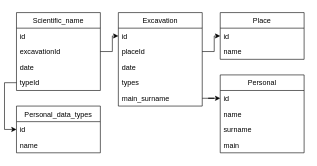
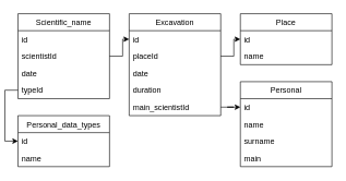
  <mxCell id="0" />
  <mxCell id="1" parent="0" />
  <mxCell id="2" value="Excavation" style="swimlane;fontStyle=0;childLayout=stackLayout;horizontal=1;startSize=26;fillColor=none;horizontalStack=0;resizeParent=1;resizeParentMax=0;resizeLast=0;collapsible=1;marginBottom=0;rounded=0;glass=0;" vertex="1" parent="1"><mxGeometry x="190" y="20" width="140" height="156" as="geometry" /></mxCell>
  <mxCell id="3" value="id" style="text;strokeColor=none;fillColor=none;align=left;verticalAlign=top;spacingLeft=4;spacingRight=4;overflow=hidden;rotatable=0;points=[[0,0.5],[1,0.5]];portConstraint=eastwest;" vertex="1" parent="2"><mxGeometry y="26" width="140" height="26" as="geometry" /></mxCell>
  <mxCell id="4" value="placeId" style="text;strokeColor=none;fillColor=none;align=left;verticalAlign=top;spacingLeft=4;spacingRight=4;overflow=hidden;rotatable=0;points=[[0,0.5],[1,0.5]];portConstraint=eastwest;" vertex="1" parent="2"><mxGeometry y="52" width="140" height="26" as="geometry" /></mxCell>
  <mxCell id="5" value="date" style="text;strokeColor=none;fillColor=none;align=left;verticalAlign=top;spacingLeft=4;spacingRight=4;overflow=hidden;rotatable=0;points=[[0,0.5],[1,0.5]];portConstraint=eastwest;" vertex="1" parent="2"><mxGeometry y="78" width="140" height="26" as="geometry" /></mxCell>
- <mxCell id="6" value="types" style="text;strokeColor=none;fillColor=none;align=left;verticalAlign=top;spacingLeft=4;spacingRight=4;overflow=hidden;rotatable=0;points=[[0,0.5],[1,0.5]];portConstraint=eastwest;" vertex="1" parent="2"><mxGeometry y="104" width="140" height="26" as="geometry" /></mxCell>
- <mxCell id="7" value="main_surname" style="text;strokeColor=none;fillColor=none;align=left;verticalAlign=top;spacingLeft=4;spacingRight=4;overflow=hidden;rotatable=0;points=[[0,0.5],[1,0.5]];portConstraint=eastwest;" vertex="1" parent="2"><mxGeometry y="130" width="140" height="26" as="geometry" /></mxCell>
+ <mxCell id="6" value="duration" style="text;strokeColor=none;fillColor=none;align=left;verticalAlign=top;spacingLeft=4;spacingRight=4;overflow=hidden;rotatable=0;points=[[0,0.5],[1,0.5]];portConstraint=eastwest;" vertex="1" parent="2"><mxGeometry y="104" width="140" height="26" as="geometry" /></mxCell>
+ <mxCell id="7" value="main_scientistId" style="text;strokeColor=none;fillColor=none;align=left;verticalAlign=top;spacingLeft=4;spacingRight=4;overflow=hidden;rotatable=0;points=[[0,0.5],[1,0.5]];portConstraint=eastwest;" vertex="1" parent="2"><mxGeometry y="130" width="140" height="26" as="geometry" /></mxCell>
  <mxCell id="8" value="Place" style="swimlane;fontStyle=0;childLayout=stackLayout;horizontal=1;startSize=26;fillColor=none;horizontalStack=0;resizeParent=1;resizeParentMax=0;resizeLast=0;collapsible=1;marginBottom=0;rounded=0;glass=0;" vertex="1" parent="1"><mxGeometry x="360" y="20" width="140" height="78" as="geometry" /></mxCell>
  <mxCell id="9" value="id" style="text;strokeColor=none;fillColor=none;align=left;verticalAlign=top;spacingLeft=4;spacingRight=4;overflow=hidden;rotatable=0;points=[[0,0.5],[1,0.5]];portConstraint=eastwest;" vertex="1" parent="8"><mxGeometry y="26" width="140" height="26" as="geometry" /></mxCell>
  <mxCell id="10" value="name" style="text;strokeColor=none;fillColor=none;align=left;verticalAlign=top;spacingLeft=4;spacingRight=4;overflow=hidden;rotatable=0;points=[[0,0.5],[1,0.5]];portConstraint=eastwest;" vertex="1" parent="8"><mxGeometry y="52" width="140" height="26" as="geometry" /></mxCell>
  <mxCell id="11" value="" style="edgeStyle=orthogonalEdgeStyle;rounded=0;orthogonalLoop=1;jettySize=auto;html=1;entryX=0;entryY=0.5;entryDx=0;entryDy=0;" edge="1" parent="1" source="4" target="9"><mxGeometry relative="1" as="geometry" /></mxCell>
  <mxCell id="12" value="Personal" style="swimlane;fontStyle=0;childLayout=stackLayout;horizontal=1;startSize=26;fillColor=none;horizontalStack=0;resizeParent=1;resizeParentMax=0;resizeLast=0;collapsible=1;marginBottom=0;rounded=0;glass=0;" vertex="1" parent="1"><mxGeometry x="360" y="124" width="140" height="130" as="geometry" /></mxCell>
  <mxCell id="13" value="id" style="text;strokeColor=none;fillColor=none;align=left;verticalAlign=top;spacingLeft=4;spacingRight=4;overflow=hidden;rotatable=0;points=[[0,0.5],[1,0.5]];portConstraint=eastwest;" vertex="1" parent="12"><mxGeometry y="26" width="140" height="26" as="geometry" /></mxCell>
  <mxCell id="14" value="name" style="text;strokeColor=none;fillColor=none;align=left;verticalAlign=top;spacingLeft=4;spacingRight=4;overflow=hidden;rotatable=0;points=[[0,0.5],[1,0.5]];portConstraint=eastwest;" vertex="1" parent="12"><mxGeometry y="52" width="140" height="26" as="geometry" /></mxCell>
  <mxCell id="15" value="surname" style="text;strokeColor=none;fillColor=none;align=left;verticalAlign=top;spacingLeft=4;spacingRight=4;overflow=hidden;rotatable=0;points=[[0,0.5],[1,0.5]];portConstraint=eastwest;" vertex="1" parent="12"><mxGeometry y="78" width="140" height="26" as="geometry" /></mxCell>
  <mxCell id="16" value="main" style="text;strokeColor=none;fillColor=none;align=left;verticalAlign=top;spacingLeft=4;spacingRight=4;overflow=hidden;rotatable=0;points=[[0,0.5],[1,0.5]];portConstraint=eastwest;" vertex="1" parent="12"><mxGeometry y="104" width="140" height="26" as="geometry" /></mxCell>
  <mxCell id="17" value="" style="edgeStyle=orthogonalEdgeStyle;rounded=0;orthogonalLoop=1;jettySize=auto;html=1;entryX=0;entryY=0.5;entryDx=0;entryDy=0;" edge="1" parent="1" source="7" target="13"><mxGeometry relative="1" as="geometry" /></mxCell>
  <mxCell id="18" value="Scientific_name" style="swimlane;fontStyle=0;childLayout=stackLayout;horizontal=1;startSize=26;fillColor=none;horizontalStack=0;resizeParent=1;resizeParentMax=0;resizeLast=0;collapsible=1;marginBottom=0;rounded=0;glass=0;" vertex="1" parent="1"><mxGeometry x="20" y="20" width="140" height="130" as="geometry" /></mxCell>
  <mxCell id="19" value="id" style="text;strokeColor=none;fillColor=none;align=left;verticalAlign=top;spacingLeft=4;spacingRight=4;overflow=hidden;rotatable=0;points=[[0,0.5],[1,0.5]];portConstraint=eastwest;" vertex="1" parent="18"><mxGeometry y="26" width="140" height="26" as="geometry" /></mxCell>
- <mxCell id="20" value="excavationId" style="text;strokeColor=none;fillColor=none;align=left;verticalAlign=top;spacingLeft=4;spacingRight=4;overflow=hidden;rotatable=0;points=[[0,0.5],[1,0.5]];portConstraint=eastwest;" vertex="1" parent="18"><mxGeometry y="52" width="140" height="26" as="geometry" /></mxCell>
+ <mxCell id="20" value="scientistId" style="text;strokeColor=none;fillColor=none;align=left;verticalAlign=top;spacingLeft=4;spacingRight=4;overflow=hidden;rotatable=0;points=[[0,0.5],[1,0.5]];portConstraint=eastwest;" vertex="1" parent="18"><mxGeometry y="52" width="140" height="26" as="geometry" /></mxCell>
  <mxCell id="21" value="date" style="text;strokeColor=none;fillColor=none;align=left;verticalAlign=top;spacingLeft=4;spacingRight=4;overflow=hidden;rotatable=0;points=[[0,0.5],[1,0.5]];portConstraint=eastwest;" vertex="1" parent="18"><mxGeometry y="78" width="140" height="26" as="geometry" /></mxCell>
  <mxCell id="22" value="typeId" style="text;strokeColor=none;fillColor=none;align=left;verticalAlign=top;spacingLeft=4;spacingRight=4;overflow=hidden;rotatable=0;points=[[0,0.5],[1,0.5]];portConstraint=eastwest;" vertex="1" parent="18"><mxGeometry y="104" width="140" height="26" as="geometry" /></mxCell>
  <mxCell id="23" value="Personal_data_types" style="swimlane;fontStyle=0;childLayout=stackLayout;horizontal=1;startSize=26;fillColor=none;horizontalStack=0;resizeParent=1;resizeParentMax=0;resizeLast=0;collapsible=1;marginBottom=0;rounded=0;glass=0;" vertex="1" parent="1"><mxGeometry x="20" y="176" width="140" height="78" as="geometry" /></mxCell>
  <mxCell id="24" value="id" style="text;strokeColor=none;fillColor=none;align=left;verticalAlign=top;spacingLeft=4;spacingRight=4;overflow=hidden;rotatable=0;points=[[0,0.5],[1,0.5]];portConstraint=eastwest;" vertex="1" parent="23"><mxGeometry y="26" width="140" height="26" as="geometry" /></mxCell>
  <mxCell id="25" value="name" style="text;strokeColor=none;fillColor=none;align=left;verticalAlign=top;spacingLeft=4;spacingRight=4;overflow=hidden;rotatable=0;points=[[0,0.5],[1,0.5]];portConstraint=eastwest;" vertex="1" parent="23"><mxGeometry y="52" width="140" height="26" as="geometry" /></mxCell>
  <mxCell id="26" style="edgeStyle=orthogonalEdgeStyle;rounded=0;orthogonalLoop=1;jettySize=auto;html=1;entryX=0;entryY=0.5;entryDx=0;entryDy=0;" edge="1" parent="1" source="22" target="24"><mxGeometry relative="1" as="geometry" /></mxCell>
  <mxCell id="27" style="edgeStyle=orthogonalEdgeStyle;rounded=0;orthogonalLoop=1;jettySize=auto;html=1;entryX=0;entryY=0.5;entryDx=0;entryDy=0;" edge="1" parent="1" source="20" target="3"><mxGeometry relative="1" as="geometry" /></mxCell>
